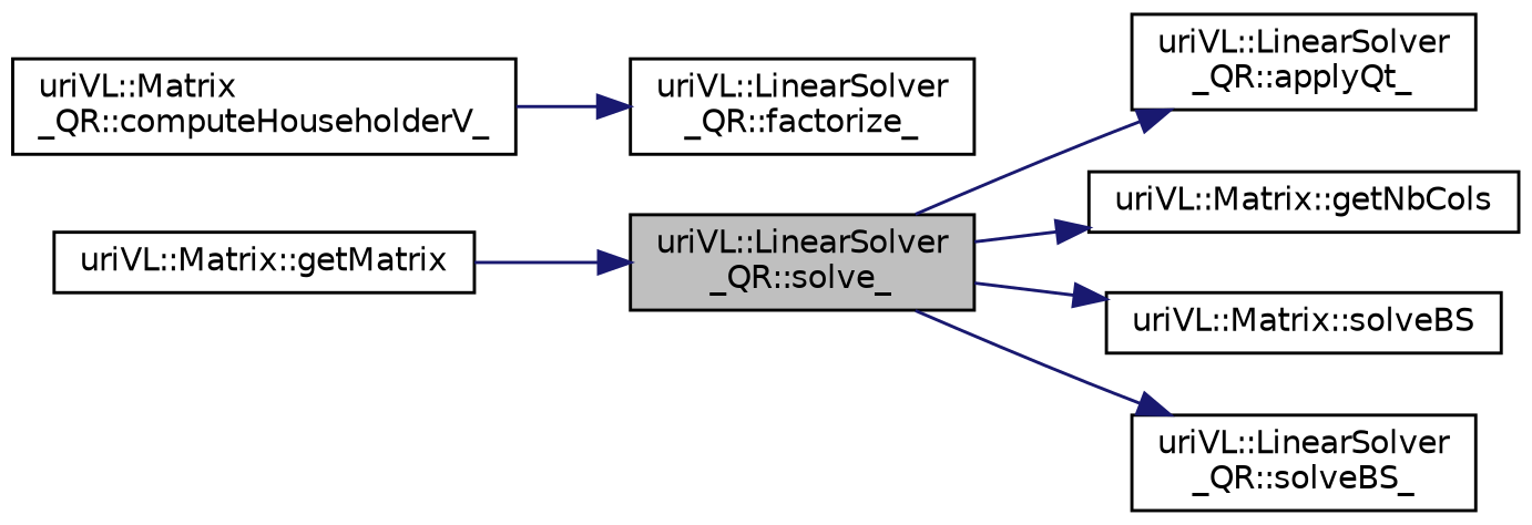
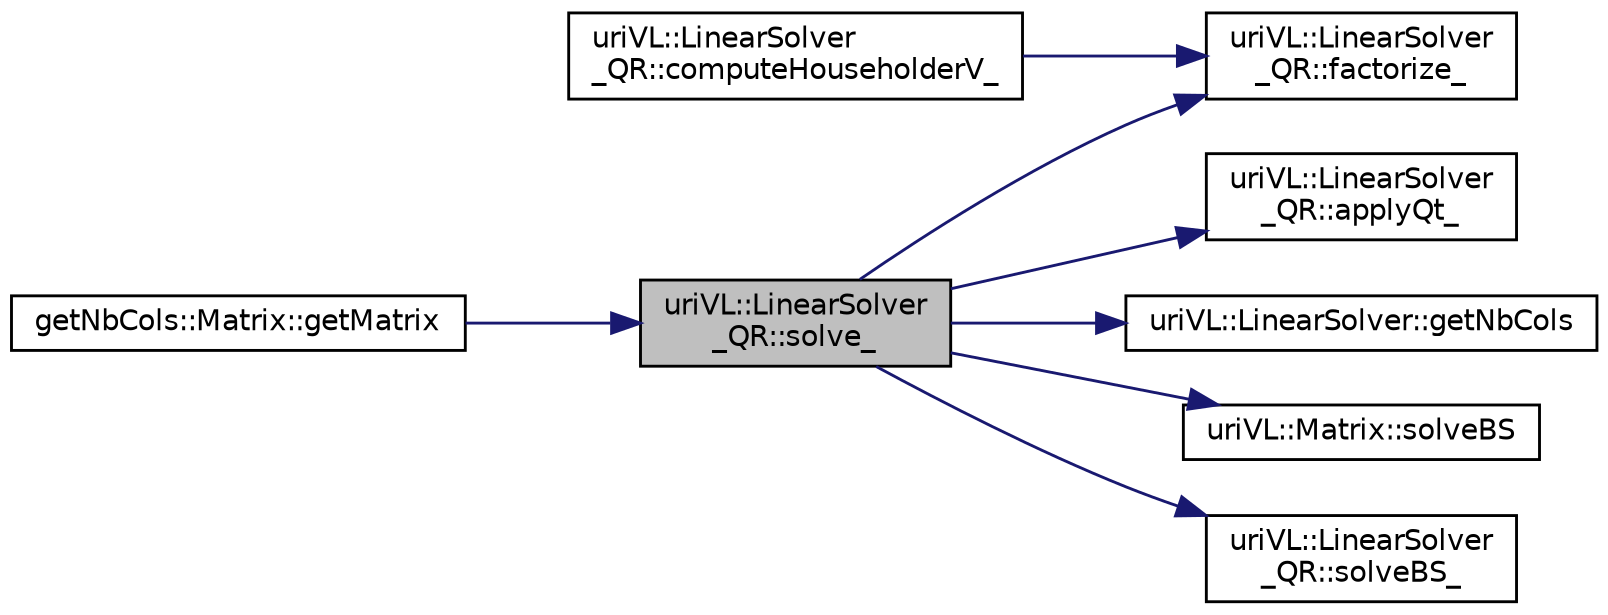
  digraph {
    rankdir=LR
    node [color=black fillcolor=white fontname=Helvetica fontsize=10 shape=record style=filled]
    edge [color=midnightblue fontname=Helvetica fontsize=10 labelfontname=Helvetica labelfontsize=10 style=solid]
    n1 [fillcolor=grey75 fontcolor=black height=0.2 label="uriVL::LinearSolver\l_QR::solve_" width=0.4]
    n2 [height=0.2 label="uriVL::LinearSolver\l_QR::applyQt_" width=0.4]
    n3 [height=0.2 label="uriVL::LinearSolver\l_QR::factorize_" width=0.4]
-   n4 [height=0.2 label="uriVL::Matrix::getNbCols" width=0.4]
+   n4 [height=0.2 label="uriVL::LinearSolver::getNbCols" width=0.4]
    n5 [height=0.2 label="uriVL::Matrix::solveBS" width=0.4]
    n6 [height=0.2 label="uriVL::LinearSolver\l_QR::solveBS_" width=0.4]
-   n7 [height=0.2 label="uriVL::Matrix::getMatrix" width=0.4]
-   n8 [height=0.2 label="uriVL::Matrix\l_QR::computeHouseholderV_" width=0.4]
+   n7 [height=0.2 label="getNbCols::Matrix::getMatrix" width=0.4]
+   n8 [height=0.2 label="uriVL::LinearSolver\l_QR::computeHouseholderV_" width=0.4]
    n1 -> n2
+   n1 -> n3
    n1 -> n4
    n1 -> n5
    n1 -> n6
    n7 -> n1
    n8 -> n3
  }
